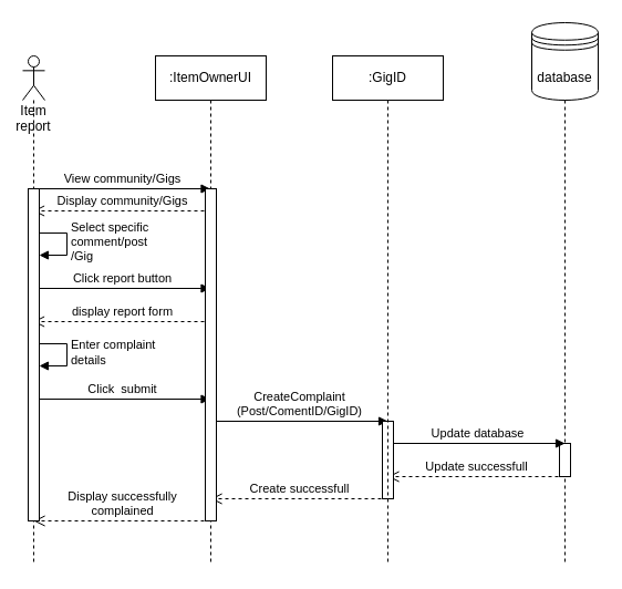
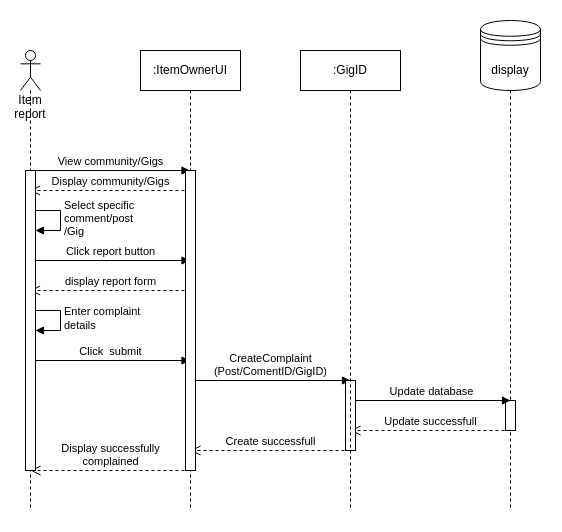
  <mxCell id="0" />
  <mxCell id="1" parent="0" />
- <mxCell id="2" value="database" style="shape=umlLifeline;participant=datastore;perimeter=lifelinePerimeter;whiteSpace=wrap;html=1;container=1;collapsible=0;recursiveResize=0;verticalAlign=top;spacingTop=36;outlineConnect=0;size=70;" vertex="1" parent="1"><mxGeometry x="480" y="20" width="60" height="490" as="geometry" /></mxCell>
+ <mxCell id="2" value="display" style="shape=umlLifeline;participant=datastore;perimeter=lifelinePerimeter;whiteSpace=wrap;html=1;container=1;collapsible=0;recursiveResize=0;verticalAlign=top;spacingTop=36;outlineConnect=0;size=70;" vertex="1" parent="1"><mxGeometry x="480" y="20" width="60" height="490" as="geometry" /></mxCell>
  <mxCell id="3" value="" style="html=1;points=[];perimeter=orthogonalPerimeter;" vertex="1" parent="2"><mxGeometry x="25" y="380" width="10" height="30" as="geometry" /></mxCell>
  <mxCell id="4" value="View community/Gigs" style="html=1;verticalAlign=bottom;endArrow=block;rounded=0;" edge="1" parent="1" target="16"><mxGeometry width="80" relative="1" as="geometry"><mxPoint x="30" y="170" as="sourcePoint" /><mxPoint x="110" y="170" as="targetPoint" /></mxGeometry></mxCell>
  <mxCell id="5" value="Click report button" style="html=1;verticalAlign=bottom;endArrow=block;rounded=0;" edge="1" parent="1" target="16"><mxGeometry width="80" relative="1" as="geometry"><mxPoint x="30" y="260" as="sourcePoint" /><mxPoint x="110" y="260" as="targetPoint" /></mxGeometry></mxCell>
  <mxCell id="6" value="&lt;div&gt;Select specific&lt;/div&gt;&lt;div&gt;comment/post&lt;br&gt; &lt;/div&gt;/Gig" style="edgeStyle=orthogonalEdgeStyle;html=1;align=left;spacingLeft=2;endArrow=block;rounded=0;entryX=1;entryY=0;" edge="1" parent="1"><mxGeometry relative="1" as="geometry"><mxPoint x="30" y="210" as="sourcePoint" /><Array as="points"><mxPoint x="60" y="210" /></Array><mxPoint x="35" y="230" as="targetPoint" /></mxGeometry></mxCell>
  <mxCell id="7" value="&lt;div&gt;Enter complaint&lt;/div&gt;&lt;div&gt;details&lt;br&gt;&lt;/div&gt;" style="edgeStyle=orthogonalEdgeStyle;html=1;align=left;spacingLeft=2;endArrow=block;rounded=0;entryX=1;entryY=0;" edge="1" parent="1"><mxGeometry relative="1" as="geometry"><mxPoint x="30" y="310" as="sourcePoint" /><Array as="points"><mxPoint x="60" y="310" /></Array><mxPoint x="35" y="330" as="targetPoint" /></mxGeometry></mxCell>
  <mxCell id="8" value="Click&amp;nbsp; submit" style="html=1;verticalAlign=bottom;endArrow=block;rounded=0;" edge="1" parent="1"><mxGeometry width="80" relative="1" as="geometry"><mxPoint x="30" y="360" as="sourcePoint" /><mxPoint x="189.5" y="360" as="targetPoint" /></mxGeometry></mxCell>
  <mxCell id="9" value="&lt;div&gt;CreateComplaint&lt;/div&gt;&lt;div&gt;(Post/ComentID/GigID)&lt;/div&gt;" style="html=1;verticalAlign=bottom;endArrow=block;rounded=0;" edge="1" parent="1"><mxGeometry width="80" relative="1" as="geometry"><mxPoint x="190" y="380" as="sourcePoint" /><mxPoint x="350" y="380" as="targetPoint" /></mxGeometry></mxCell>
  <mxCell id="10" value="" style="html=1;verticalAlign=bottom;endArrow=block;rounded=0;" edge="1" parent="1"><mxGeometry width="80" relative="1" as="geometry"><mxPoint x="350" y="400" as="sourcePoint" /><mxPoint x="510" y="400" as="targetPoint" /></mxGeometry></mxCell>
  <mxCell id="11" value="Update database" style="edgeLabel;html=1;align=center;verticalAlign=middle;resizable=0;points=[];" connectable="0" vertex="1" parent="10"><mxGeometry x="-0.15" y="-2" relative="1" as="geometry"><mxPoint x="12" y="-12" as="offset" /></mxGeometry></mxCell>
  <mxCell id="12" value="Update successfull " style="html=1;verticalAlign=bottom;endArrow=open;dashed=1;endSize=8;rounded=0;" edge="1" parent="1"><mxGeometry relative="1" as="geometry"><mxPoint x="510" y="430" as="sourcePoint" /><mxPoint x="350" y="430" as="targetPoint" /></mxGeometry></mxCell>
  <mxCell id="13" value="Create successfull" style="html=1;verticalAlign=bottom;endArrow=open;dashed=1;endSize=8;rounded=0;" edge="1" parent="1"><mxGeometry relative="1" as="geometry"><mxPoint x="350" y="450" as="sourcePoint" /><mxPoint x="190" y="450" as="targetPoint" /></mxGeometry></mxCell>
  <mxCell id="14" value="&lt;div&gt;Display successfully &lt;br&gt;&lt;/div&gt;&lt;div&gt;complained&lt;/div&gt;" style="html=1;verticalAlign=bottom;endArrow=open;dashed=1;endSize=8;rounded=0;" edge="1" parent="1"><mxGeometry relative="1" as="geometry"><mxPoint x="190" y="470" as="sourcePoint" /><mxPoint x="30" y="470" as="targetPoint" /></mxGeometry></mxCell>
  <mxCell id="15" value="" style="html=1;points=[];perimeter=orthogonalPerimeter;" vertex="1" parent="1"><mxGeometry x="345" y="380" width="10" height="70" as="geometry" /></mxCell>
  <mxCell id="16" value=":ItemOwnerUI" style="shape=umlLifeline;perimeter=lifelinePerimeter;whiteSpace=wrap;html=1;container=1;collapsible=0;recursiveResize=0;outlineConnect=0;" vertex="1" parent="1"><mxGeometry x="140" y="50" width="100" height="460" as="geometry" /></mxCell>
  <mxCell id="17" value="Display community/Gigs" style="html=1;verticalAlign=bottom;endArrow=open;dashed=1;endSize=8;rounded=0;" edge="1" parent="16" target="21"><mxGeometry relative="1" as="geometry"><mxPoint x="50" y="140" as="sourcePoint" /><mxPoint x="-30" y="140" as="targetPoint" /></mxGeometry></mxCell>
  <mxCell id="18" value="display report form" style="html=1;verticalAlign=bottom;endArrow=open;dashed=1;endSize=8;rounded=0;" edge="1" parent="16" target="21"><mxGeometry relative="1" as="geometry"><mxPoint x="50" y="240" as="sourcePoint" /><mxPoint x="-30" y="240" as="targetPoint" /></mxGeometry></mxCell>
  <mxCell id="19" value="" style="html=1;points=[];perimeter=orthogonalPerimeter;" vertex="1" parent="16"><mxGeometry x="45" y="120" width="10" height="300" as="geometry" /></mxCell>
  <mxCell id="20" value=":GigID" style="shape=umlLifeline;perimeter=lifelinePerimeter;whiteSpace=wrap;html=1;container=1;collapsible=0;recursiveResize=0;outlineConnect=0;" vertex="1" parent="1"><mxGeometry x="300" y="50" width="100" height="460" as="geometry" /></mxCell>
  <mxCell id="21" value="Item report" style="shape=umlLifeline;participant=umlActor;perimeter=lifelinePerimeter;whiteSpace=wrap;html=1;container=1;collapsible=0;recursiveResize=0;verticalAlign=top;spacingTop=36;outlineConnect=0;" vertex="1" parent="1"><mxGeometry x="20" y="50" width="20" height="460" as="geometry" /></mxCell>
  <mxCell id="22" value="" style="html=1;points=[];perimeter=orthogonalPerimeter;" vertex="1" parent="21"><mxGeometry x="5" y="120" width="10" height="300" as="geometry" /></mxCell>
